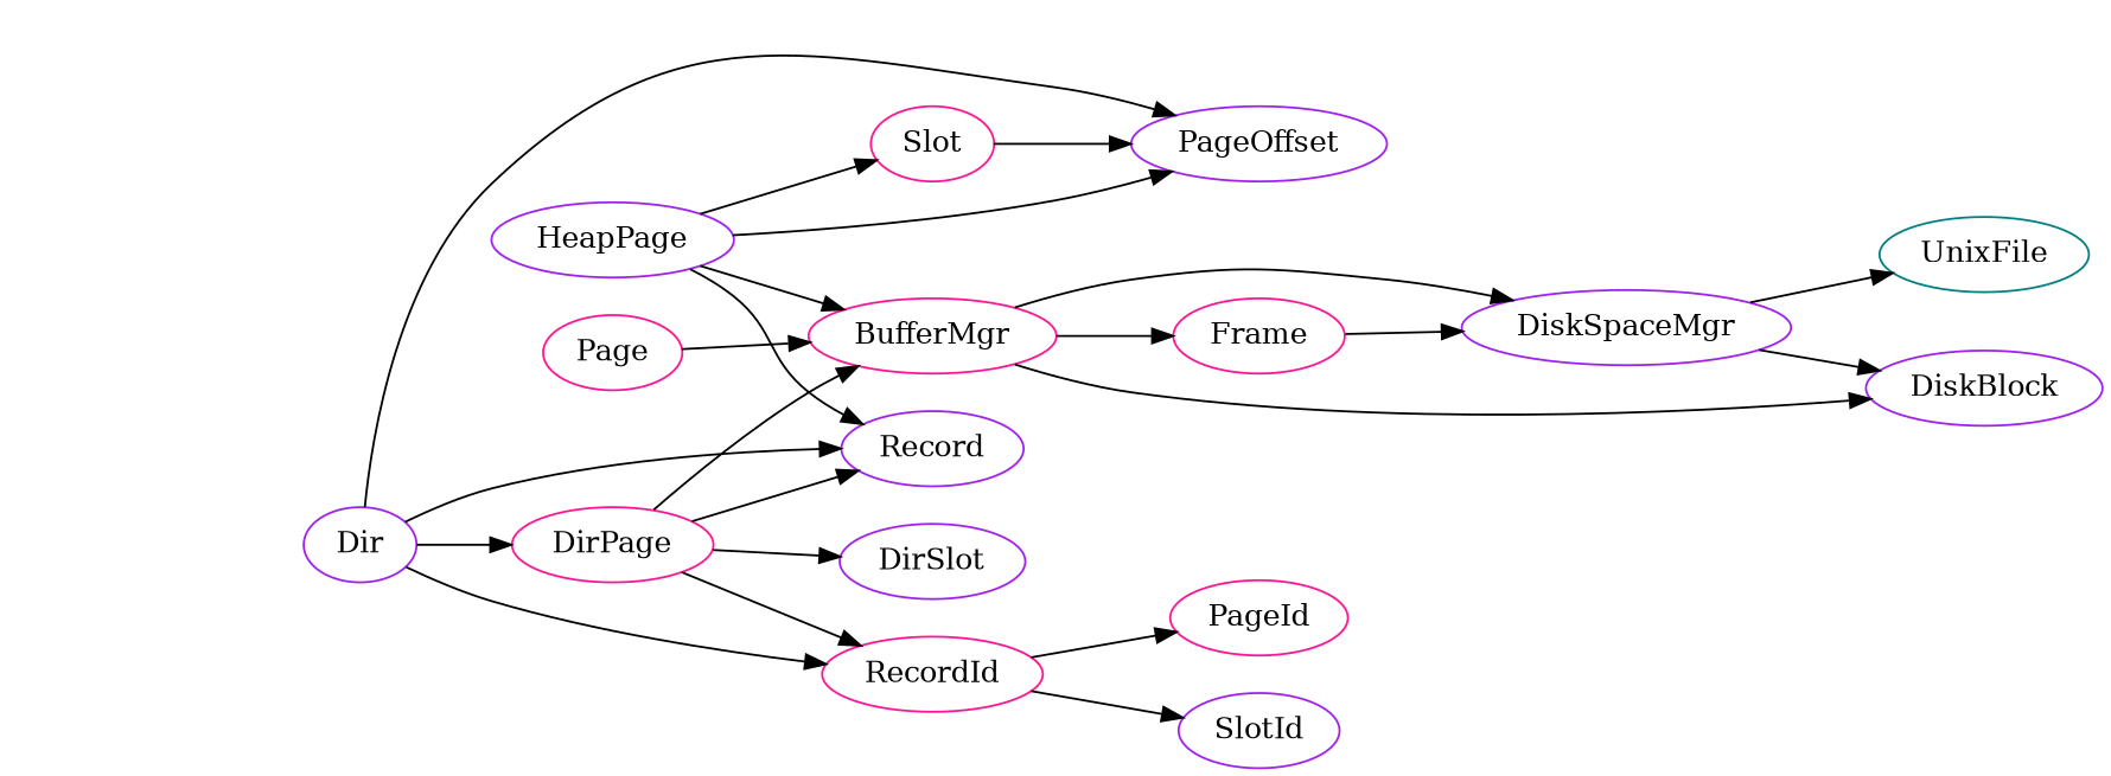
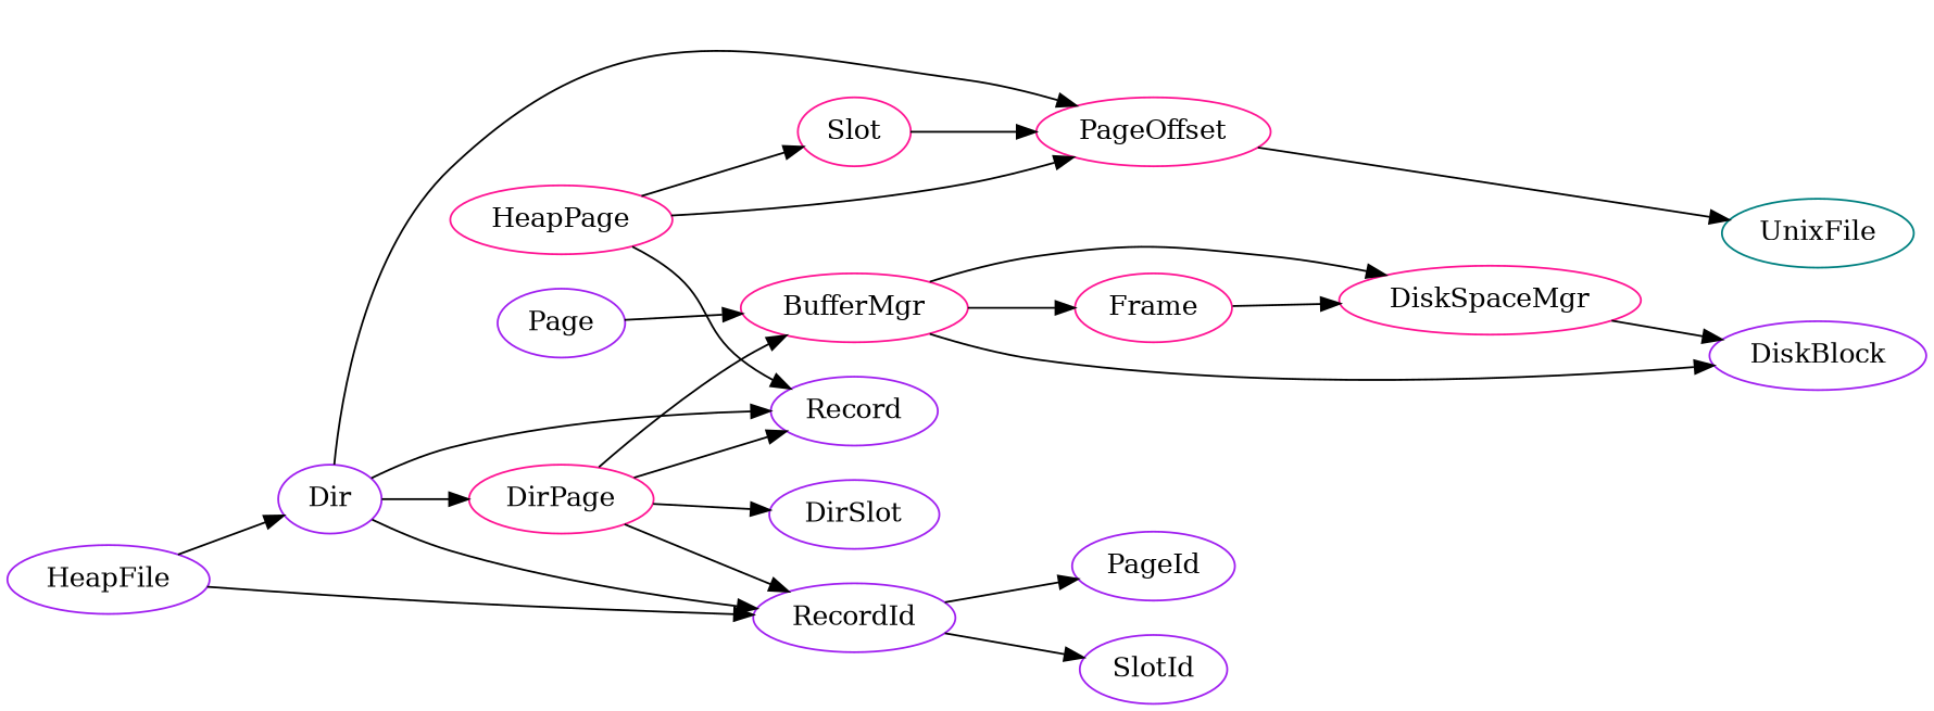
  digraph {
    rankdir=LR
    node [color=purple]
    DiskBlock
    BufferMgr [color=deeppink]
    Frame [color=deeppink]
-   DiskSpaceMgr
+   DiskSpaceMgr [color=deeppink]
    UnixFile [color=teal]
    Dir
    Record
-   RecordId [color=deeppink]
+   RecordId
    DirPage [color=deeppink]
-   PageOffset
-   PageId [color=deeppink]
+   PageOffset [color=deeppink]
+   PageId
    SlotId
    DirSlot
-   Page [color=deeppink]
-   HeapPage
+   Page
+   HeapPage [color=deeppink]
    Slot [color=deeppink]
+   HeapFile
    BufferMgr -> DiskBlock
    BufferMgr -> Frame
    BufferMgr -> DiskSpaceMgr
    Frame -> DiskSpaceMgr
    DiskSpaceMgr -> DiskBlock
-   DiskSpaceMgr -> UnixFile
+   PageOffset -> UnixFile
    Dir -> Record
    Dir -> RecordId
    Dir -> DirPage
    Dir -> PageOffset
    RecordId -> PageId
    RecordId -> SlotId
    DirPage -> BufferMgr
    DirPage -> Record
    DirPage -> RecordId
    DirPage -> DirSlot
    Page -> BufferMgr
-   HeapPage -> BufferMgr
    HeapPage -> Record
    HeapPage -> PageOffset
    HeapPage -> Slot
    Slot -> PageOffset
+   HeapFile -> Dir
+   HeapFile -> RecordId
  }
